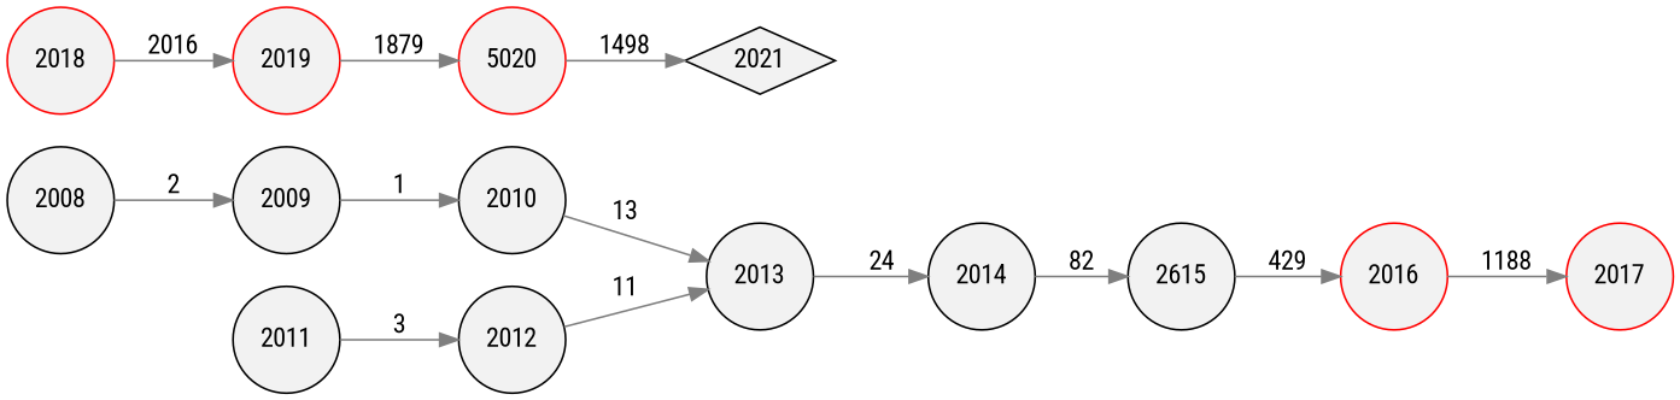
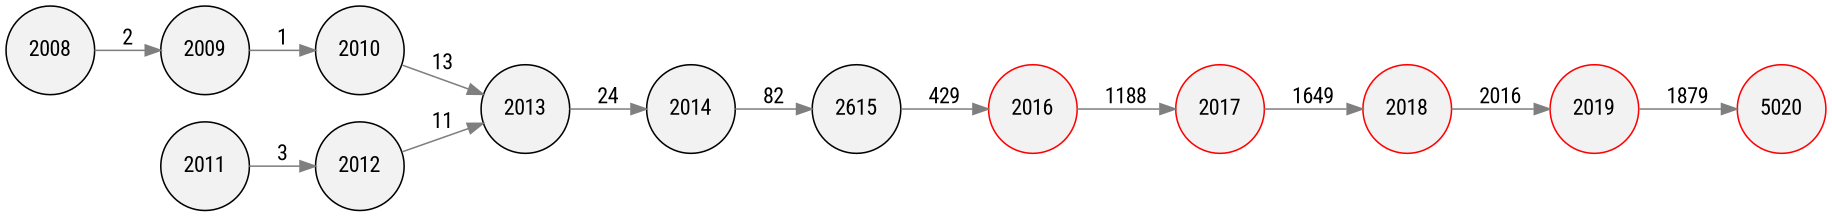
  digraph {
    fontname="Roboto Condensed"
    rankdir=LR
    node [color=black fillcolor=gray95 fontname="Roboto Condensed" shape=circle style=filled]
    edge [color=gray50 fontname="Roboto Condensed"]
    n1 [label=2008]
    n2 [label=2009]
    n3 [label=2010]
    n4 [label=2013]
    n5 [label=2011]
    n6 [label=2012]
    n7 [label=2014]
    n8 [label=2615]
    n9 [color=red label=2016]
    n10 [color=red label=2017]
    n11 [color=red label=2018]
    n12 [color=red label=2019]
    n13 [color=red label=5020]
-   n14 [label=2021 shape=diamond]
    n1 -> n2 [label=2]
    n2 -> n3 [label=1]
    n3 -> n4 [label=13]
    n4 -> n7 [label=24]
    n5 -> n6 [label=3]
    n6 -> n4 [label=11]
    n7 -> n8 [label=82]
    n8 -> n9 [label=429]
    n9 -> n10 [label=1188]
+   n10 -> n11 [label=1649]
    n11 -> n12 [label=2016]
    n12 -> n13 [label=1879]
-   n13 -> n14 [label=1498]
  }
